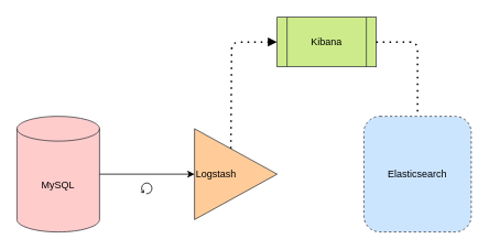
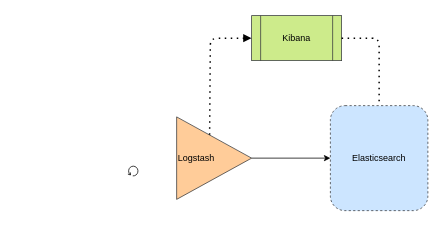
  <mxCell id="0" />
  <mxCell id="1" parent="0" />
- <mxCell id="2" value="&lt;div&gt;MySQL&lt;/div&gt;" style="shape=cylinder3;whiteSpace=wrap;html=1;boundedLbl=1;backgroundOutline=1;size=15;fillColor=#ffcccc;strokeColor=#36393d;" vertex="1" parent="1"><mxGeometry x="20" y="140" width="100" height="140" as="geometry" /></mxCell>
  <mxCell id="3" value="Elasticsearch" style="rounded=1;whiteSpace=wrap;html=1;fillColor=#cce5ff;strokeColor=#36393d;dashed=1;" vertex="1" parent="1"><mxGeometry x="440" y="140" width="130" height="140" as="geometry" /></mxCell>
  <mxCell id="4" value="&lt;div align=&quot;left&quot;&gt;Logstash&lt;/div&gt;" style="triangle;whiteSpace=wrap;html=1;align=left;fillColor=#ffcc99;strokeColor=#36393d;" vertex="1" parent="1"><mxGeometry x="235" y="155" width="100" height="110" as="geometry" /></mxCell>
- <mxCell id="6" value="" style="endArrow=classic;html=1;exitX=1;exitY=0.5;exitDx=0;exitDy=0;exitPerimeter=0;entryX=0;entryY=0.5;entryDx=0;entryDy=0;" edge="1" parent="1" source="2" target="4"><mxGeometry width="50" height="50" relative="1" as="geometry"><mxPoint x="260" y="270" as="sourcePoint" /><mxPoint x="310" y="220" as="targetPoint" /></mxGeometry></mxCell>
+ <mxCell id="5" value="" style="endArrow=classic;html=1;entryX=0;entryY=0.5;entryDx=0;entryDy=0;exitX=1;exitY=0.5;exitDx=0;exitDy=0;" edge="1" parent="1" source="4" target="3"><mxGeometry width="50" height="50" relative="1" as="geometry"><mxPoint x="340" y="210" as="sourcePoint" /><mxPoint x="310" y="220" as="targetPoint" /></mxGeometry></mxCell>
  <mxCell id="7" value="&lt;div&gt;Kibana&lt;/div&gt;" style="shape=process;whiteSpace=wrap;html=1;backgroundOutline=1;fillColor=#cdeb8b;strokeColor=#36393d;" vertex="1" parent="1"><mxGeometry x="335" y="20" width="120" height="60" as="geometry" /></mxCell>
  <mxCell id="8" value="" style="endArrow=block;dashed=1;html=1;dashPattern=1 3;strokeWidth=2;entryX=0;entryY=0.5;entryDx=0;entryDy=0;exitX=0.44;exitY=0.218;exitDx=0;exitDy=0;exitPerimeter=0;" edge="1" parent="1" source="4" target="7"><mxGeometry width="50" height="50" relative="1" as="geometry"><mxPoint x="270" y="110" as="sourcePoint" /><mxPoint x="280" y="40" as="targetPoint" /><Array as="points"><mxPoint x="280" y="50" /></Array></mxGeometry></mxCell>
  <mxCell id="9" value="" style="endArrow=none;dashed=1;html=1;dashPattern=1 3;strokeWidth=2;exitX=1;exitY=0.5;exitDx=0;exitDy=0;entryX=0.5;entryY=0;entryDx=0;entryDy=0;" edge="1" parent="1" source="7" target="3"><mxGeometry width="50" height="50" relative="1" as="geometry"><mxPoint x="540" y="80" as="sourcePoint" /><mxPoint x="590" y="30" as="targetPoint" /><Array as="points"><mxPoint x="505" y="50" /></Array></mxGeometry></mxCell>
  <mxCell id="10" value="" style="shape=mxgraph.bpmn.loop;html=1;outlineConnect=0;" vertex="1" parent="1"><mxGeometry x="170" y="220" width="14" height="14" as="geometry" /></mxCell>
